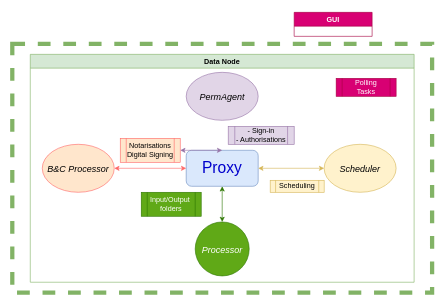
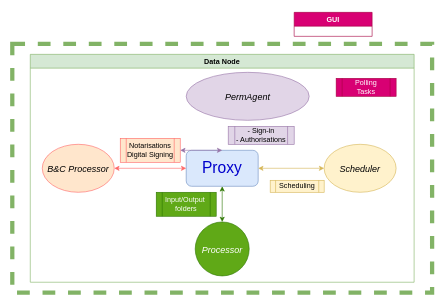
  <mxCell id="0" />
  <mxCell id="1" parent="0" />
  <mxCell id="2" value="" style="rounded=0;whiteSpace=wrap;html=1;fillColor=none;strokeColor=#82b366;dashed=1;strokeWidth=7.087;" vertex="1" parent="1"><mxGeometry x="20" y="72.5" width="700" height="415" as="geometry" /></mxCell>
  <mxCell id="3" value="Data Node" style="swimlane;whiteSpace=wrap;html=1;fillColor=#d5e8d4;strokeColor=#82b366;" parent="1" vertex="1"><mxGeometry x="50" y="90" width="640" height="380" as="geometry" /></mxCell>
  <mxCell id="4" value="Proxy" style="rounded=1;whiteSpace=wrap;html=1;fillColor=#dae8fc;strokeColor=#6c8ebf;fontSize=26;fontStyle=0;fontColor=#0000CC;" vertex="1" parent="3"><mxGeometry x="260" y="160" width="120" height="60" as="geometry" /></mxCell>
  <mxCell id="5" value="Processor" style="ellipse;whiteSpace=wrap;html=1;aspect=fixed;fontSize=15;fontStyle=2;fillColor=#60a917;strokeColor=#2D7600;fontColor=#ffffff;" vertex="1" parent="3"><mxGeometry x="275" y="279.5" width="90" height="90" as="geometry" /></mxCell>
  <mxCell id="6" value="" style="endArrow=classic;startArrow=classic;html=1;rounded=0;exitX=0.5;exitY=1;exitDx=0;exitDy=0;entryX=0.5;entryY=0;entryDx=0;entryDy=0;fillColor=#60a917;strokeColor=#2D7600;" edge="1" parent="3" source="4" target="5"><mxGeometry width="50" height="50" relative="1" as="geometry"><mxPoint x="280" y="130" as="sourcePoint" /><mxPoint x="330" y="80" as="targetPoint" /></mxGeometry></mxCell>
  <mxCell id="7" value="- Sign-in&lt;div&gt;- Authorisations&lt;/div&gt;" style="shape=process;whiteSpace=wrap;html=1;backgroundOutline=1;fillColor=#e1d5e7;strokeColor=#9673a6;" vertex="1" parent="3"><mxGeometry x="330" y="120" width="110" height="30" as="geometry" /></mxCell>
- <mxCell id="8" value="Input/Output&amp;nbsp;&lt;div&gt;folders&lt;/div&gt;" style="shape=process;whiteSpace=wrap;html=1;backgroundOutline=1;fillColor=#60a917;strokeColor=#2D7600;fontColor=#ffffff;" vertex="1" parent="3"><mxGeometry x="185" y="230" width="100" height="40" as="geometry" /></mxCell>
+ <mxCell id="8" value="Input/Output&amp;nbsp;&lt;div&gt;folders&lt;/div&gt;" style="shape=process;whiteSpace=wrap;html=1;backgroundOutline=1;fillColor=#60a917;strokeColor=#2D7600;fontColor=#ffffff;" vertex="1" parent="3"><mxGeometry x="210" y="230" width="100" height="40" as="geometry" /></mxCell>
  <mxCell id="9" value="Notarisations&lt;div&gt;Digital Signing&lt;/div&gt;" style="shape=process;whiteSpace=wrap;html=1;backgroundOutline=1;fillColor=#ffe6cc;strokeColor=#FF6666;" vertex="1" parent="3"><mxGeometry x="150" y="140" width="100" height="40" as="geometry" /></mxCell>
  <mxCell id="10" value="Polling&lt;div&gt;Tasks&lt;/div&gt;" style="shape=process;whiteSpace=wrap;html=1;backgroundOutline=1;fillColor=#d80073;strokeColor=#A50040;fontColor=#ffffff;" vertex="1" parent="3"><mxGeometry x="510" y="40" width="100" height="30" as="geometry" /></mxCell>
  <mxCell id="11" value="GUI" style="swimlane;whiteSpace=wrap;html=1;fillColor=#d80073;fontColor=#ffffff;strokeColor=#A50040;" vertex="1" parent="1"><mxGeometry x="490" y="20" width="130" height="40" as="geometry" /></mxCell>
  <mxCell id="12" value="B&amp;amp;C Processor" style="ellipse;whiteSpace=wrap;html=1;fontSize=15;fontStyle=2;fillColor=#ffe6cc;strokeColor=#FF6666;" vertex="1" parent="1"><mxGeometry x="70" y="240" width="120" height="80" as="geometry" /></mxCell>
  <mxCell id="13" value="Scheduler" style="ellipse;whiteSpace=wrap;html=1;fontSize=15;fontStyle=2;fillColor=#fff2cc;strokeColor=#d6b656;" vertex="1" parent="1"><mxGeometry x="540" y="240" width="120" height="80" as="geometry" /></mxCell>
- <mxCell id="14" value="PermAgent" style="ellipse;whiteSpace=wrap;html=1;fontSize=15;fontStyle=2;fillColor=#e1d5e7;strokeColor=#9673a6;" vertex="1" parent="1"><mxGeometry x="310" y="120" width="120" height="80" as="geometry" /></mxCell>
+ <mxCell id="14" value="PermAgent" style="ellipse;whiteSpace=wrap;html=1;fontSize=15;fontStyle=2;fillColor=#e1d5e7;strokeColor=#9673a6;" vertex="1" parent="1"><mxGeometry x="310" y="120" width="205" height="80" as="geometry" /></mxCell>
  <mxCell id="15" value="" style="endArrow=classic;startArrow=classic;html=1;rounded=0;exitX=0.5;exitY=0;exitDx=0;exitDy=0;fillColor=#e1d5e7;strokeColor=#9673a6;" edge="1" parent="1" source="4" target="9"><mxGeometry width="50" height="50" relative="1" as="geometry"><mxPoint x="330" y="220" as="sourcePoint" /><mxPoint x="380" y="170" as="targetPoint" /></mxGeometry></mxCell>
  <mxCell id="16" value="" style="endArrow=classic;startArrow=classic;html=1;rounded=0;exitX=1;exitY=0.5;exitDx=0;exitDy=0;entryX=0;entryY=0.5;entryDx=0;entryDy=0;fillColor=#ffe6cc;strokeColor=#FF6666;" edge="1" parent="1" source="12" target="4"><mxGeometry width="50" height="50" relative="1" as="geometry"><mxPoint x="330" y="220" as="sourcePoint" /><mxPoint x="380" y="170" as="targetPoint" /></mxGeometry></mxCell>
  <mxCell id="17" value="" style="endArrow=classic;startArrow=classic;html=1;rounded=0;exitX=1;exitY=0.5;exitDx=0;exitDy=0;entryX=0;entryY=0.5;entryDx=0;entryDy=0;fillColor=#fff2cc;strokeColor=#d6b656;" edge="1" parent="1" source="4" target="13"><mxGeometry width="50" height="50" relative="1" as="geometry"><mxPoint x="330" y="220" as="sourcePoint" /><mxPoint x="380" y="170" as="targetPoint" /></mxGeometry></mxCell>
  <mxCell id="18" value="Scheduling" style="shape=process;whiteSpace=wrap;html=1;backgroundOutline=1;fillColor=#fff2cc;strokeColor=#d6b656;" vertex="1" parent="1"><mxGeometry x="450" y="300" width="90" height="20" as="geometry" /></mxCell>
